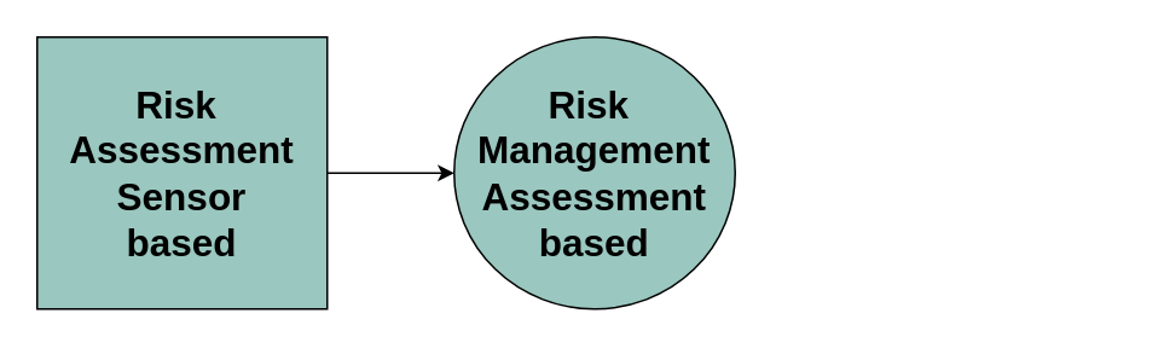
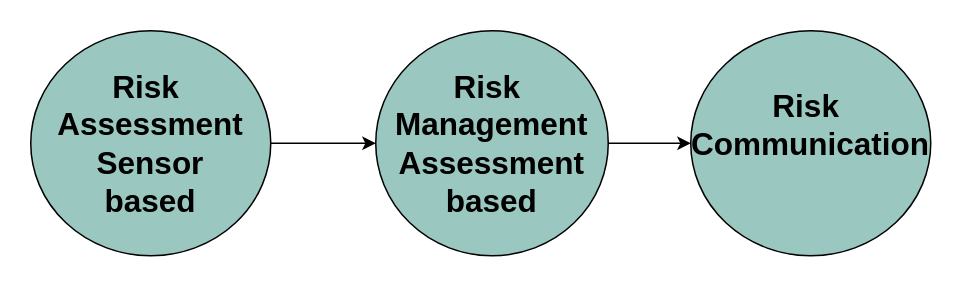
  <mxCell id="0" />
  <mxCell id="1" parent="0" />
  <mxCell id="2" value="" style="group" vertex="1" connectable="0" parent="1"><mxGeometry x="20" y="20" width="600" height="150" as="geometry" /></mxCell>
- <mxCell id="3" value="&lt;font style=&quot;font-size: 21px;&quot;&gt;&lt;b&gt;Risk&amp;nbsp;&lt;br&gt;Assessment&lt;br&gt;Sensor&lt;br&gt;based&lt;br&gt;&lt;/b&gt;&lt;/font&gt;" style="whiteSpace=wrap;html=1;fillStyle=solid;fillColor=#9AC7BF;rounded=0;" vertex="1" parent="2"><mxGeometry width="160" height="150" as="geometry" /></mxCell>
+ <mxCell id="3" value="&lt;font style=&quot;font-size: 21px;&quot;&gt;&lt;b&gt;Risk&amp;nbsp;&lt;br&gt;Assessment&lt;br&gt;Sensor&lt;br&gt;based&lt;br&gt;&lt;/b&gt;&lt;/font&gt;" style="ellipse;whiteSpace=wrap;html=1;fillStyle=solid;fillColor=#9AC7BF;" vertex="1" parent="2"><mxGeometry width="160" height="150" as="geometry" /></mxCell>
  <mxCell id="4" value="&lt;font style=&quot;font-size: 21px;&quot;&gt;&lt;b&gt;Risk&amp;nbsp;&lt;br&gt;Management&lt;br&gt;Assessment&lt;br&gt;based&lt;br&gt;&lt;/b&gt;&lt;/font&gt;" style="ellipse;whiteSpace=wrap;html=1;fillStyle=solid;fillColor=#9AC7BF;" vertex="1" parent="2"><mxGeometry x="230" width="155" height="150" as="geometry" /></mxCell>
  <mxCell id="5" style="edgeStyle=orthogonalEdgeStyle;rounded=0;orthogonalLoop=1;jettySize=auto;html=1;entryX=0;entryY=0.5;entryDx=0;entryDy=0;" edge="1" parent="2" source="3" target="4"><mxGeometry relative="1" as="geometry" /></mxCell>
+ <mxCell id="6" value="&lt;font style=&quot;font-size: 21px;&quot;&gt;&lt;b&gt;Risk&amp;nbsp;&lt;br&gt;Communication&lt;br&gt;&lt;br&gt;&lt;/b&gt;&lt;/font&gt;" style="ellipse;whiteSpace=wrap;html=1;fillStyle=solid;fillColor=#9AC7BF;" vertex="1" parent="2"><mxGeometry x="440" width="160" height="150" as="geometry" /></mxCell>
+ <mxCell id="7" style="edgeStyle=orthogonalEdgeStyle;rounded=0;orthogonalLoop=1;jettySize=auto;html=1;entryX=0;entryY=0.5;entryDx=0;entryDy=0;" edge="1" parent="2" source="4" target="6"><mxGeometry relative="1" as="geometry" /></mxCell>
